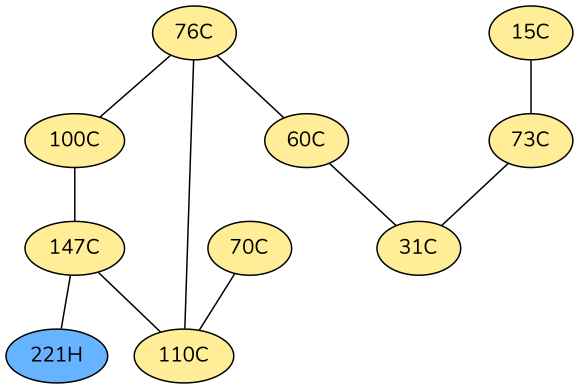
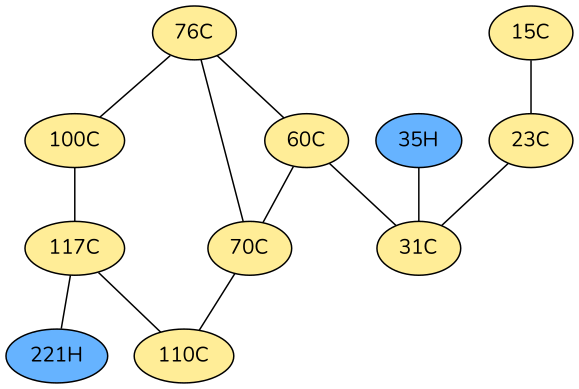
  graph {
    fontname=Nunito
    node [fillcolor="#FFED97" fontname=Nunito style=radial]
    edge [fontname=Nunito penwidth=1]
    "76C"
    "100C"
    "60C"
    "70C"
-   "117C" [label="147C"]
+   "117C"
    "31C"
    "110C"
    n8 [fillcolor="#66B3FF" label="221H"]
+   "35H" [fillcolor="#66B3FF"]
    "15C"
-   "23C" [label="73C"]
+   "23C"
    "76C" -- "100C"
    "76C" -- "60C"
-   "76C" -- "110C"
+   "76C" -- "70C"
    "100C" -- "117C"
+   "60C" -- "70C"
    "60C" -- "31C"
    "70C" -- "110C"
    "117C" -- "110C"
    "117C" -- n8
+   "35H" -- "31C"
    "15C" -- "23C"
    "23C" -- "31C"
  }
